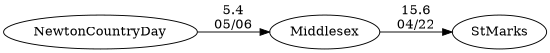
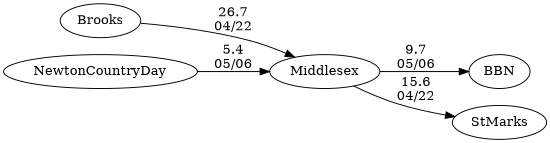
  digraph {
    rankdir=LR
    edge [random=random]
+   Brooks
    Middlesex
+   BBN
    StMarks
    NewtonCountryDay
+   Brooks -> Middlesex [label="26.7\n04/22" weight=74]
+   Middlesex -> BBN [label="9.7\n05/06" weight=91]
    Middlesex -> StMarks [label="15.6\n04/22" weight=85]
    NewtonCountryDay -> Middlesex [label="5.4\n05/06" weight=95]
  }
